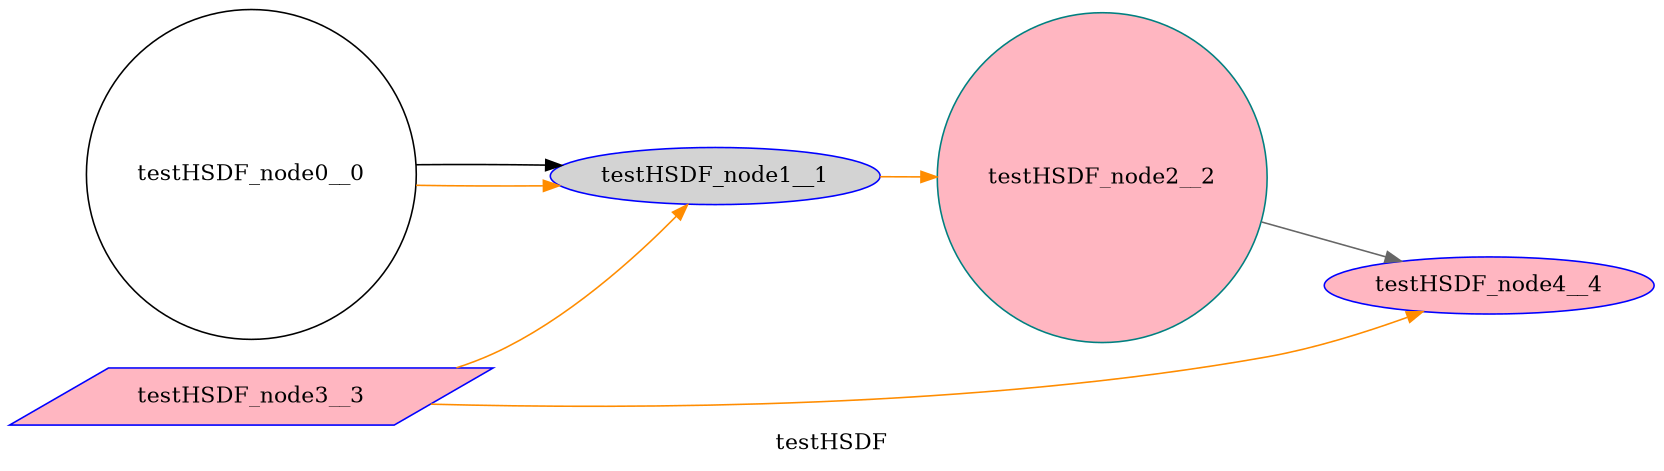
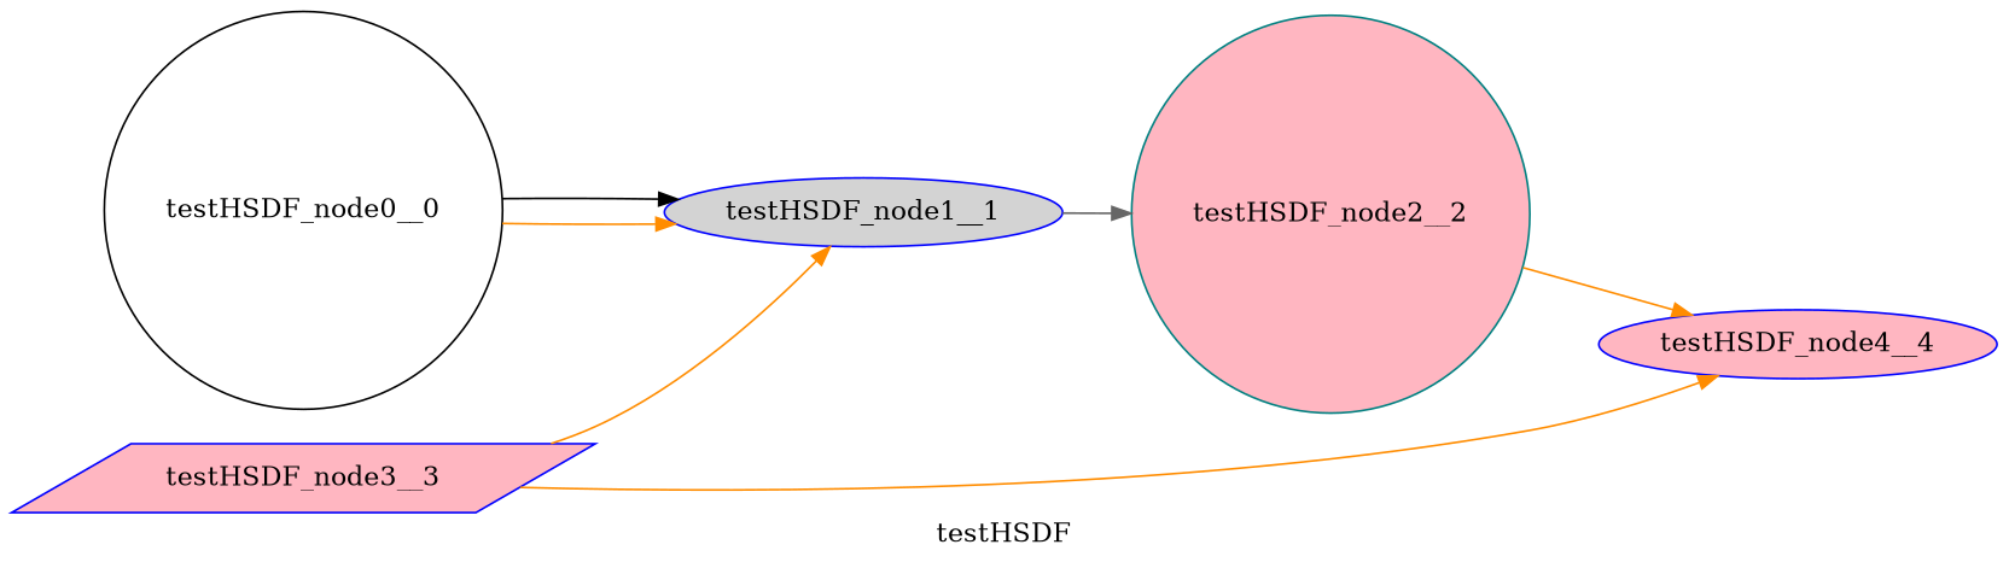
  digraph {
    label=testHSDF
    rankdir=LR
    node [color=blue fillcolor=lightpink shape=circle style=filled]
    edge [color=darkorange]
    testHSDF_node0__0 [color=black fillcolor=white]
    testHSDF_node1__1 [fillcolor=lightgrey shape=ellipse]
    testHSDF_node2__2 [color=teal]
    testHSDF_node4__4 [shape=ellipse]
    testHSDF_node3__3 [shape=parallelogram]
    testHSDF_node0__0 -> testHSDF_node1__1
    testHSDF_node0__0 -> testHSDF_node1__1 [color=black]
-   testHSDF_node1__1 -> testHSDF_node2__2
-   testHSDF_node2__2 -> testHSDF_node4__4 [color=gray40]
+   testHSDF_node1__1 -> testHSDF_node2__2 [color=gray40]
+   testHSDF_node2__2 -> testHSDF_node4__4
    testHSDF_node3__3 -> testHSDF_node1__1
    testHSDF_node3__3 -> testHSDF_node4__4
  }
